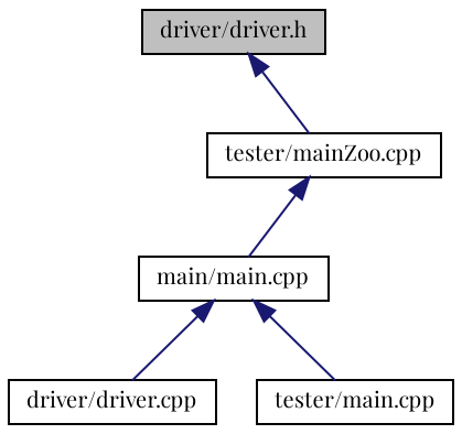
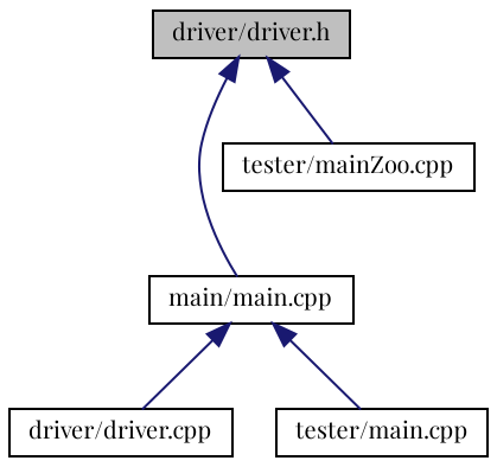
  digraph {
    fontname="Playfair Display"
    node [color=black fillcolor=white fontname="Playfair Display" fontsize=10 shape=record style=filled]
    edge [color=midnightblue dir=back fontname="Playfair Display" fontsize=10 labelfontname=Helvetica labelfontsize=10 style=solid]
    n1 [fillcolor=grey75 fontcolor=black height=0.2 label="driver/driver.h" width=0.4]
    n2 [height=0.2 label="main/main.cpp" width=0.4]
    n3 [height=0.2 label="tester/mainZoo.cpp" width=0.4]
    n4 [height=0.2 label="driver/driver.cpp" width=0.4]
    n5 [height=0.2 label="tester/main.cpp" width=0.4]
-   n3 -> n2
+   n1 -> n2
    n1 -> n3
    n2 -> n4
    n2 -> n5
  }
